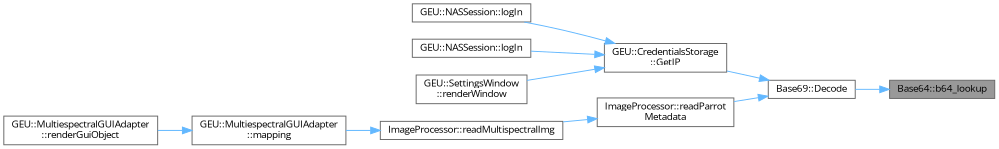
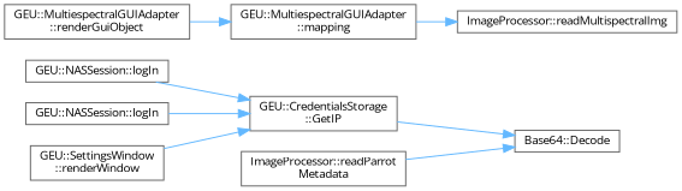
  digraph {
    fontname="Open Sans"
    rankdir=RL
    node [color=grey40 fillcolor=white fontname="Open Sans" fontsize=10 shape=box style=filled]
    edge [color=steelblue1 dir=back fontname="Open Sans" fontsize=10 labelfontname=Helvetica labelfontsize=10 style=solid]
-   n1 [color=gray40 fillcolor=grey60 fontcolor=black height=0.2 label="Base64::b64_lookup" width=0.4]
-   n2 [height=0.2 label="Base69::Decode" width=0.4]
+   n2 [height=0.2 label="Base64::Decode" width=0.4]
    n3 [height=0.2 label="GEU::CredentialsStorage\l::GetIP" width=0.4]
    n4 [height=0.2 label="ImageProcessor::readParrot\lMetadata" width=0.4]
    n5 [height=0.2 label="GEU::NASSession::logIn" width=0.4]
    n6 [height=0.2 label="GEU::NASSession::logIn" width=0.4]
    n7 [height=0.2 label="GEU::SettingsWindow\l::renderWindow" width=0.4]
    n8 [height=0.2 label="ImageProcessor::readMultispectralImg" width=0.4]
    n9 [height=0.2 label="GEU::MultiespectralGUIAdapter\l::mapping" width=0.4]
    n10 [height=0.2 label="GEU::MultiespectralGUIAdapter\l::renderGuiObject" width=0.4]
-   n1 -> n2
    n2 -> n3
    n2 -> n4
    n3 -> n5
    n3 -> n6
    n3 -> n7
-   n4 -> n8
    n8 -> n9
    n9 -> n10
  }
